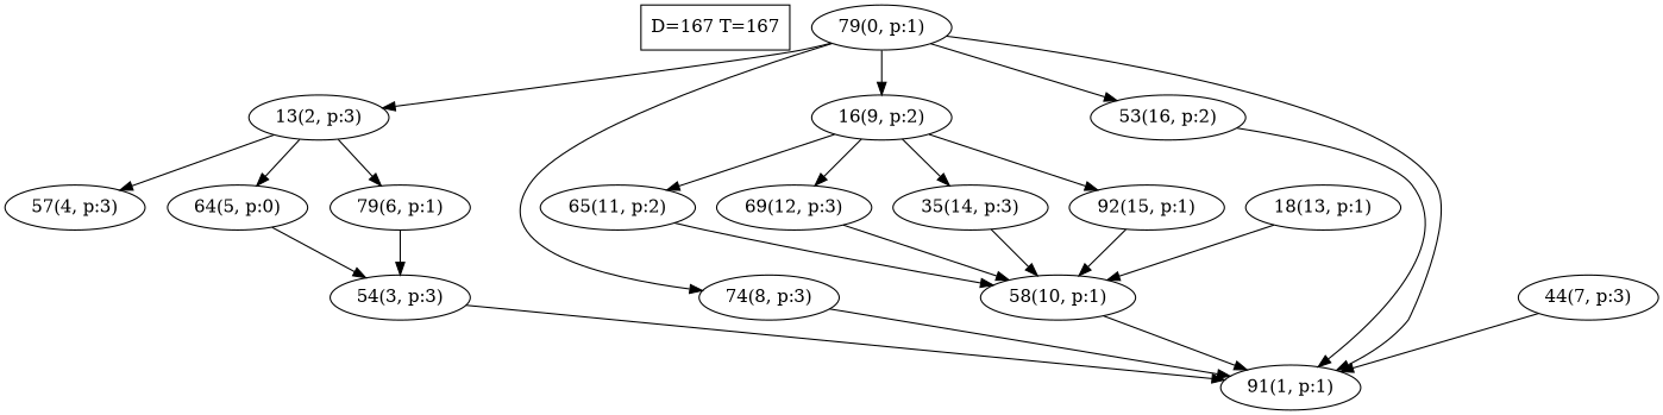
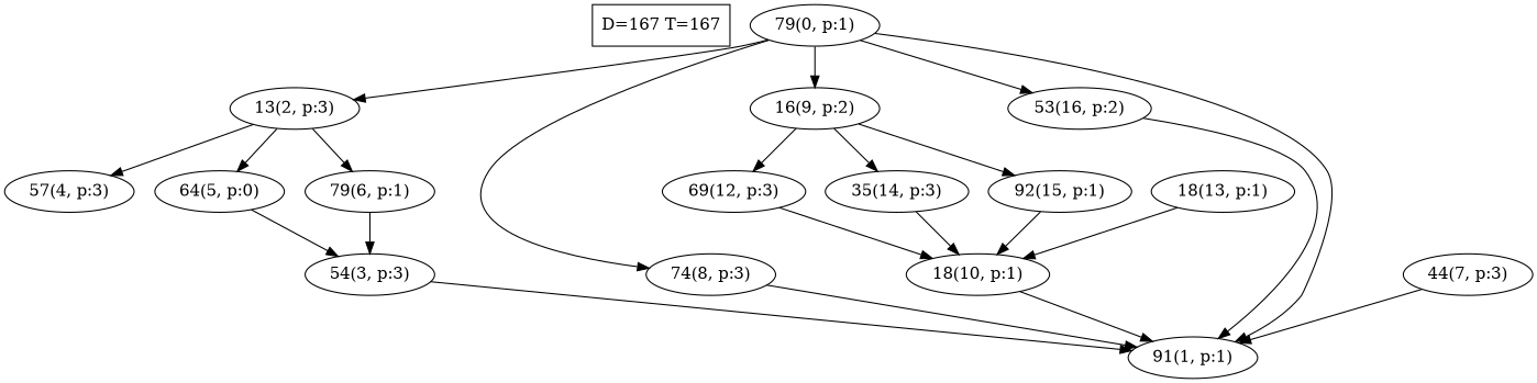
  digraph {
    n1 [label="D=167 T=167" shape=box]
    n2 [label="79(0, p:1)"]
    n3 [label="13(2, p:3)"]
    n4 [label="74(8, p:3)"]
    n5 [label="16(9, p:2)"]
    n6 [label="53(16, p:2)"]
    n7 [label="91(1, p:1)"]
    n8 [label="57(4, p:3)"]
    n9 [label="64(5, p:0)"]
    n10 [label="79(6, p:1)"]
    n11 [label="44(7, p:3)"]
-   n12 [label="65(11, p:2)"]
    n13 [label="69(12, p:3)"]
    n14 [label="35(14, p:3)"]
    n15 [label="92(15, p:1)"]
    n16 [label="54(3, p:3)"]
-   n17 [label="58(10, p:1)"]
+   n17 [label="18(10, p:1)"]
    n18 [label="18(13, p:1)"]
    n2 -> n3
    n2 -> n4
    n2 -> n5
    n2 -> n6
    n2 -> n7
    n3 -> n8
    n3 -> n9
    n3 -> n10
    n4 -> n7
-   n5 -> n12
    n5 -> n13
    n5 -> n14
    n5 -> n15
    n6 -> n7
    n9 -> n16
    n10 -> n16
    n11 -> n7
-   n12 -> n17
    n13 -> n17
    n14 -> n17
    n15 -> n17
    n16 -> n7
    n17 -> n7
    n18 -> n17
  }
